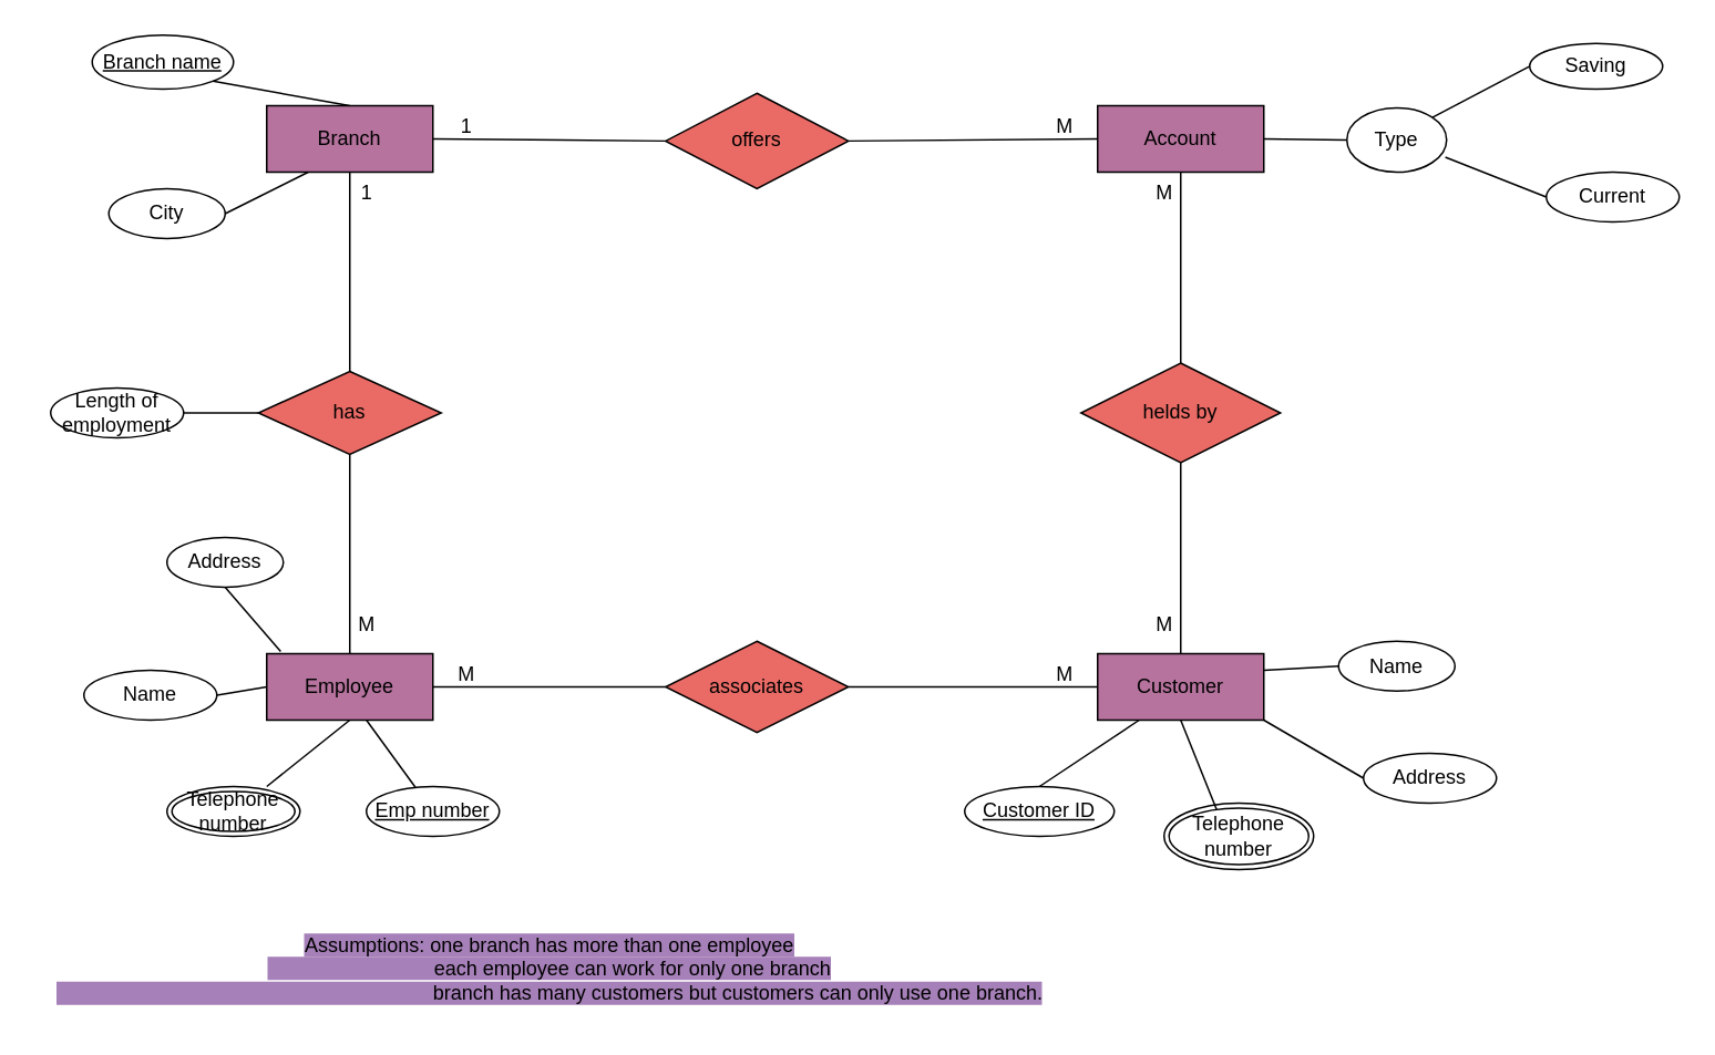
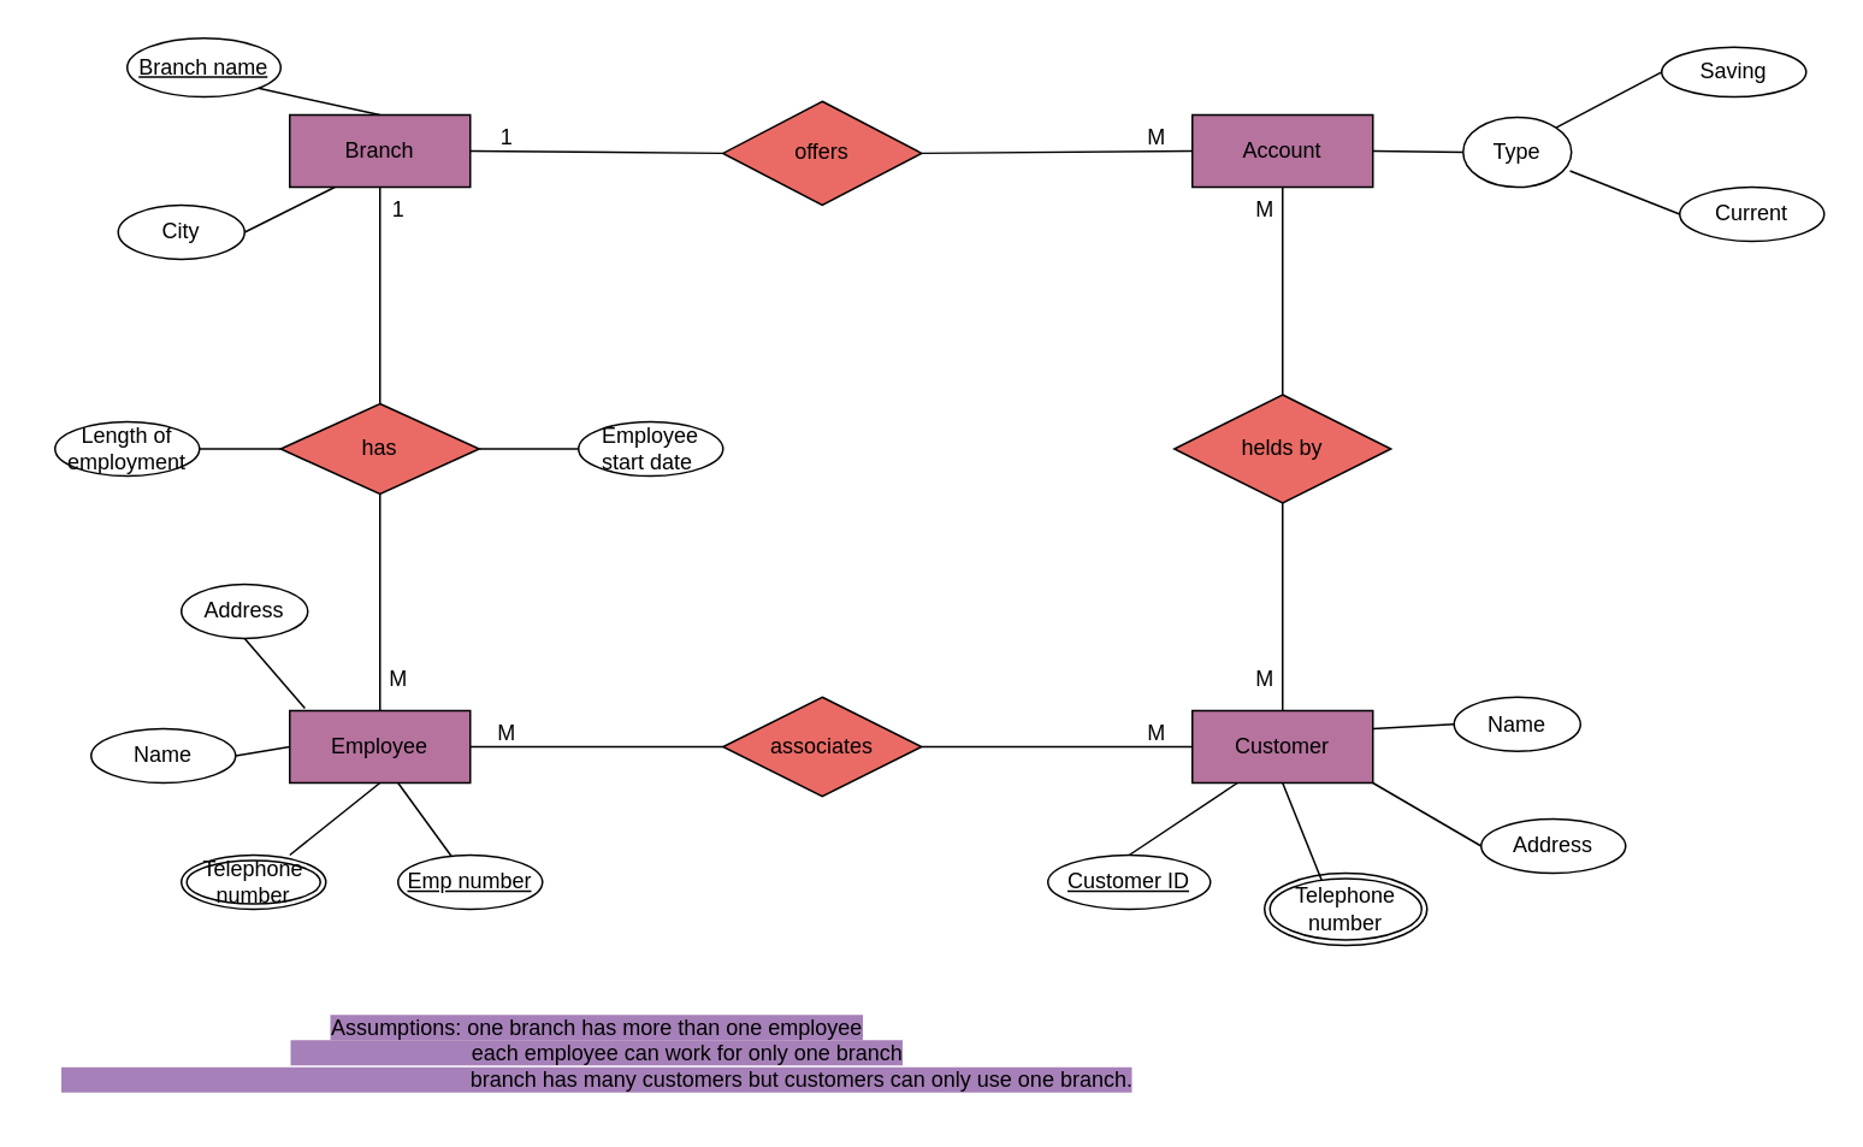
  <mxCell id="0" />
  <mxCell id="1" parent="0" />
  <mxCell id="2" value="Employee" style="whiteSpace=wrap;html=1;align=center;fillColor=#B5739D;" vertex="1" parent="1"><mxGeometry x="160" y="393" width="100" height="40" as="geometry" /></mxCell>
  <mxCell id="3" value="Account" style="whiteSpace=wrap;html=1;align=center;fillColor=#B5739D;" vertex="1" parent="1"><mxGeometry x="660" y="63" width="100" height="40" as="geometry" /></mxCell>
  <mxCell id="4" value="Customer" style="whiteSpace=wrap;html=1;align=center;fillColor=#B5739D;" vertex="1" parent="1"><mxGeometry x="660" y="393" width="100" height="40" as="geometry" /></mxCell>
  <mxCell id="5" value="Branch" style="whiteSpace=wrap;html=1;align=center;fillColor=#B5739D;" vertex="1" parent="1"><mxGeometry x="160" y="63" width="100" height="40" as="geometry" /></mxCell>
  <mxCell id="6" value="has" style="shape=rhombus;perimeter=rhombusPerimeter;whiteSpace=wrap;html=1;align=center;fillColor=#EA6B66;" vertex="1" parent="1"><mxGeometry x="155" y="223" width="110" height="50" as="geometry" /></mxCell>
  <mxCell id="7" value="associates" style="shape=rhombus;perimeter=rhombusPerimeter;whiteSpace=wrap;html=1;align=center;fillColor=#EA6B66;" vertex="1" parent="1"><mxGeometry x="400" y="385.5" width="110" height="55" as="geometry" /></mxCell>
  <mxCell id="8" value="helds by" style="shape=rhombus;perimeter=rhombusPerimeter;whiteSpace=wrap;html=1;align=center;fillColor=#EA6B66;" vertex="1" parent="1"><mxGeometry x="650" y="218" width="120" height="60" as="geometry" /></mxCell>
  <mxCell id="9" value="" style="endArrow=none;html=1;rounded=0;entryX=0.5;entryY=0;entryDx=0;entryDy=0;exitX=0.5;exitY=1;exitDx=0;exitDy=0;" edge="1" parent="1" source="3" target="8"><mxGeometry relative="1" as="geometry"><mxPoint x="370" y="293" as="sourcePoint" /><mxPoint x="530" y="293" as="targetPoint" /></mxGeometry></mxCell>
  <mxCell id="10" value="" style="endArrow=none;html=1;rounded=0;entryX=0.5;entryY=0;entryDx=0;entryDy=0;exitX=0.5;exitY=1;exitDx=0;exitDy=0;" edge="1" parent="1" source="8" target="4"><mxGeometry relative="1" as="geometry"><mxPoint x="370" y="293" as="sourcePoint" /><mxPoint x="530" y="293" as="targetPoint" /></mxGeometry></mxCell>
  <mxCell id="11" value="" style="endArrow=none;html=1;rounded=0;exitX=1;exitY=0.5;exitDx=0;exitDy=0;entryX=0;entryY=0.5;entryDx=0;entryDy=0;" edge="1" parent="1" source="2" target="7"><mxGeometry relative="1" as="geometry"><mxPoint x="370" y="293" as="sourcePoint" /><mxPoint x="530" y="293" as="targetPoint" /></mxGeometry></mxCell>
  <mxCell id="12" value="" style="endArrow=none;html=1;rounded=0;exitX=0.5;exitY=0;exitDx=0;exitDy=0;entryX=0.5;entryY=1;entryDx=0;entryDy=0;" edge="1" parent="1" source="6" target="5"><mxGeometry relative="1" as="geometry"><mxPoint x="370" y="293" as="sourcePoint" /><mxPoint x="530" y="293" as="targetPoint" /></mxGeometry></mxCell>
  <mxCell id="13" value="" style="endArrow=none;html=1;rounded=0;exitX=0.5;exitY=0;exitDx=0;exitDy=0;entryX=0.5;entryY=1;entryDx=0;entryDy=0;" edge="1" parent="1" source="2" target="6"><mxGeometry relative="1" as="geometry"><mxPoint x="370" y="293" as="sourcePoint" /><mxPoint x="530" y="293" as="targetPoint" /></mxGeometry></mxCell>
  <mxCell id="14" value="offers" style="shape=rhombus;perimeter=rhombusPerimeter;whiteSpace=wrap;html=1;align=center;fillColor=#EA6B66;" vertex="1" parent="1"><mxGeometry x="400" y="55.5" width="110" height="57.5" as="geometry" /></mxCell>
  <mxCell id="15" value="" style="endArrow=none;html=1;rounded=0;exitX=1;exitY=0.5;exitDx=0;exitDy=0;entryX=0;entryY=0.5;entryDx=0;entryDy=0;" edge="1" parent="1" source="5" target="14"><mxGeometry relative="1" as="geometry"><mxPoint x="370" y="293" as="sourcePoint" /><mxPoint x="530" y="293" as="targetPoint" /></mxGeometry></mxCell>
  <mxCell id="16" value="" style="endArrow=none;html=1;rounded=0;entryX=0;entryY=0.5;entryDx=0;entryDy=0;exitX=1;exitY=0.5;exitDx=0;exitDy=0;" edge="1" parent="1" source="14" target="3"><mxGeometry relative="1" as="geometry"><mxPoint x="370" y="293" as="sourcePoint" /><mxPoint x="530" y="293" as="targetPoint" /></mxGeometry></mxCell>
  <mxCell id="17" value="" style="endArrow=none;html=1;rounded=0;exitX=1;exitY=0.5;exitDx=0;exitDy=0;entryX=0;entryY=0.5;entryDx=0;entryDy=0;" edge="1" parent="1" source="7" target="4"><mxGeometry relative="1" as="geometry"><mxPoint x="370" y="293" as="sourcePoint" /><mxPoint x="530" y="293" as="targetPoint" /></mxGeometry></mxCell>
  <mxCell id="18" value="Customer ID" style="ellipse;whiteSpace=wrap;html=1;align=center;fontStyle=4;" vertex="1" parent="1"><mxGeometry x="580" y="473" width="90" height="30" as="geometry" /></mxCell>
  <mxCell id="19" value="Emp number" style="ellipse;whiteSpace=wrap;html=1;align=center;fontStyle=4;" vertex="1" parent="1"><mxGeometry x="220" y="473" width="80" height="30" as="geometry" /></mxCell>
- <mxCell id="20" value="Branch name" style="ellipse;whiteSpace=wrap;html=1;align=center;fontStyle=4;" vertex="1" parent="1"><mxGeometry x="55" y="20.5" width="85" height="32.5" as="geometry" /></mxCell>
+ <mxCell id="20" value="Branch name" style="ellipse;whiteSpace=wrap;html=1;align=center;fontStyle=4;" vertex="1" parent="1"><mxGeometry x="70" y="20.5" width="85" height="32.5" as="geometry" /></mxCell>
  <mxCell id="21" value="Length of employment" style="ellipse;whiteSpace=wrap;html=1;align=center;" vertex="1" parent="1"><mxGeometry y="233" width="80" height="30" as="geometry" x="30" /></mxCell>
  <mxCell id="22" value="Saving" style="ellipse;whiteSpace=wrap;html=1;align=center;" vertex="1" parent="1"><mxGeometry x="920" y="25.5" width="80" height="27.5" as="geometry" /></mxCell>
  <mxCell id="23" value="Type" style="ellipse;whiteSpace=wrap;html=1;align=center;" vertex="1" parent="1"><mxGeometry x="810" y="64.25" width="60" height="38.75" as="geometry" /></mxCell>
  <mxCell id="24" value="City" style="ellipse;whiteSpace=wrap;html=1;align=center;" vertex="1" parent="1"><mxGeometry x="65" y="113" width="70" height="30" as="geometry" /></mxCell>
  <mxCell id="25" value="Current" style="ellipse;whiteSpace=wrap;html=1;align=center;" vertex="1" parent="1"><mxGeometry x="930" y="103" width="80" height="30" as="geometry" /></mxCell>
  <mxCell id="26" value="Address" style="ellipse;whiteSpace=wrap;html=1;align=center;" vertex="1" parent="1"><mxGeometry x="100" y="323" width="70" height="30" as="geometry" /></mxCell>
  <mxCell id="27" value="Name" style="ellipse;whiteSpace=wrap;html=1;align=center;" vertex="1" parent="1"><mxGeometry x="50" y="403" width="80" height="30" as="geometry" /></mxCell>
  <mxCell id="28" value="Telephone number" style="ellipse;shape=doubleEllipse;margin=3;whiteSpace=wrap;html=1;align=center;" vertex="1" parent="1"><mxGeometry x="700" y="483" width="90" height="40" as="geometry" /></mxCell>
  <mxCell id="29" value="Telephone number" style="ellipse;shape=doubleEllipse;margin=3;whiteSpace=wrap;html=1;align=center;" vertex="1" parent="1"><mxGeometry x="100" y="473" width="80" height="30" as="geometry" /></mxCell>
+ <mxCell id="30" value="Employee start date&amp;nbsp;" style="ellipse;whiteSpace=wrap;html=1;align=center;" vertex="1" parent="1"><mxGeometry x="320" y="233" width="80" height="30" as="geometry" /></mxCell>
  <mxCell id="31" value="Name" style="ellipse;whiteSpace=wrap;html=1;align=center;" vertex="1" parent="1"><mxGeometry x="805" y="385.5" width="70" height="30" as="geometry" /></mxCell>
  <mxCell id="32" value="Address" style="ellipse;whiteSpace=wrap;html=1;align=center;" vertex="1" parent="1"><mxGeometry x="820" y="453" width="80" height="30" as="geometry" /></mxCell>
  <mxCell id="33" value="" style="endArrow=none;html=1;rounded=0;exitX=0.5;exitY=1;exitDx=0;exitDy=0;entryX=0.084;entryY=-0.035;entryDx=0;entryDy=0;entryPerimeter=0;" edge="1" parent="1" source="26" target="2"><mxGeometry relative="1" as="geometry"><mxPoint x="370" y="293" as="sourcePoint" /><mxPoint x="530" y="293" as="targetPoint" /></mxGeometry></mxCell>
+ <mxCell id="34" value="" style="endArrow=none;html=1;rounded=0;entryX=1;entryY=0.5;entryDx=0;entryDy=0;exitX=0;exitY=0.5;exitDx=0;exitDy=0;" edge="1" parent="1" source="30" target="6"><mxGeometry relative="1" as="geometry"><mxPoint x="370" y="293" as="sourcePoint" /><mxPoint x="530" y="293" as="targetPoint" /></mxGeometry></mxCell>
  <mxCell id="35" value="" style="endArrow=none;html=1;rounded=0;exitX=1;exitY=0.5;exitDx=0;exitDy=0;entryX=0;entryY=0.5;entryDx=0;entryDy=0;" edge="1" parent="1" source="21" target="6"><mxGeometry relative="1" as="geometry"><mxPoint x="370" y="293" as="sourcePoint" /><mxPoint x="160" y="253" as="targetPoint" /></mxGeometry></mxCell>
  <mxCell id="36" value="" style="endArrow=none;html=1;rounded=0;exitX=1;exitY=1;exitDx=0;exitDy=0;entryX=0.5;entryY=0;entryDx=0;entryDy=0;" edge="1" parent="1" source="20" target="5"><mxGeometry relative="1" as="geometry"><mxPoint x="370" y="293" as="sourcePoint" /><mxPoint x="530" y="293" as="targetPoint" /></mxGeometry></mxCell>
  <mxCell id="37" value="" style="endArrow=none;html=1;rounded=0;exitX=1;exitY=0.5;exitDx=0;exitDy=0;entryX=0.25;entryY=1;entryDx=0;entryDy=0;" edge="1" parent="1" source="24" target="5"><mxGeometry relative="1" as="geometry"><mxPoint x="370" y="293" as="sourcePoint" /><mxPoint x="530" y="293" as="targetPoint" /></mxGeometry></mxCell>
  <mxCell id="38" value="" style="endArrow=none;html=1;rounded=0;exitX=0;exitY=0.5;exitDx=0;exitDy=0;entryX=1;entryY=1;entryDx=0;entryDy=0;" edge="1" parent="1" source="32" target="4"><mxGeometry relative="1" as="geometry"><mxPoint x="370" y="293" as="sourcePoint" /><mxPoint x="770" y="433" as="targetPoint" /></mxGeometry></mxCell>
  <mxCell id="39" value="" style="endArrow=none;html=1;rounded=0;exitX=0.351;exitY=0.095;exitDx=0;exitDy=0;exitPerimeter=0;entryX=0.5;entryY=1;entryDx=0;entryDy=0;" edge="1" parent="1" source="28" target="4"><mxGeometry relative="1" as="geometry"><mxPoint x="370" y="293" as="sourcePoint" /><mxPoint x="530" y="293" as="targetPoint" /></mxGeometry></mxCell>
  <mxCell id="40" value="" style="endArrow=none;html=1;rounded=0;entryX=0.5;entryY=0;entryDx=0;entryDy=0;exitX=0.25;exitY=1;exitDx=0;exitDy=0;" edge="1" parent="1" source="4" target="18"><mxGeometry relative="1" as="geometry"><mxPoint x="370" y="293" as="sourcePoint" /><mxPoint x="530" y="293" as="targetPoint" /></mxGeometry></mxCell>
  <mxCell id="41" value="" style="endArrow=none;html=1;rounded=0;exitX=0.6;exitY=1;exitDx=0;exitDy=0;exitPerimeter=0;" edge="1" parent="1" source="2" target="19"><mxGeometry relative="1" as="geometry"><mxPoint x="370" y="293" as="sourcePoint" /><mxPoint x="530" y="293" as="targetPoint" /></mxGeometry></mxCell>
  <mxCell id="42" value="" style="endArrow=none;html=1;rounded=0;" edge="1" parent="1"><mxGeometry relative="1" as="geometry"><mxPoint x="210" y="433" as="sourcePoint" /><mxPoint x="160" y="473" as="targetPoint" /></mxGeometry></mxCell>
  <mxCell id="43" value="" style="endArrow=none;html=1;rounded=0;exitX=1;exitY=0.5;exitDx=0;exitDy=0;entryX=0;entryY=0.5;entryDx=0;entryDy=0;" edge="1" parent="1" source="27" target="2"><mxGeometry relative="1" as="geometry"><mxPoint x="370" y="293" as="sourcePoint" /><mxPoint x="530" y="293" as="targetPoint" /></mxGeometry></mxCell>
  <mxCell id="44" value="" style="endArrow=none;html=1;rounded=0;entryX=1;entryY=0;entryDx=0;entryDy=0;exitX=0;exitY=0.5;exitDx=0;exitDy=0;" edge="1" parent="1" source="22" target="23"><mxGeometry relative="1" as="geometry"><mxPoint x="370" y="293" as="sourcePoint" /><mxPoint x="530" y="293" as="targetPoint" /></mxGeometry></mxCell>
  <mxCell id="45" value="" style="endArrow=none;html=1;rounded=0;entryX=0.987;entryY=0.768;entryDx=0;entryDy=0;entryPerimeter=0;exitX=0;exitY=0.5;exitDx=0;exitDy=0;" edge="1" parent="1" source="25" target="23"><mxGeometry relative="1" as="geometry"><mxPoint x="370" y="293" as="sourcePoint" /><mxPoint x="530" y="293" as="targetPoint" /></mxGeometry></mxCell>
  <mxCell id="46" value="" style="endArrow=none;html=1;rounded=0;entryX=0;entryY=0.5;entryDx=0;entryDy=0;exitX=1;exitY=0.5;exitDx=0;exitDy=0;" edge="1" parent="1" source="3" target="23"><mxGeometry relative="1" as="geometry"><mxPoint x="370" y="293" as="sourcePoint" /><mxPoint x="530" y="293" as="targetPoint" /></mxGeometry></mxCell>
  <mxCell id="47" value="" style="endArrow=none;html=1;rounded=0;exitX=1;exitY=0.25;exitDx=0;exitDy=0;entryX=0;entryY=0.5;entryDx=0;entryDy=0;" edge="1" parent="1" source="4" target="31"><mxGeometry relative="1" as="geometry"><mxPoint x="370" y="293" as="sourcePoint" /><mxPoint x="530" y="293" as="targetPoint" /></mxGeometry></mxCell>
  <mxCell id="48" value="1" style="text;html=1;align=center;verticalAlign=middle;resizable=0;points=[];autosize=1;strokeColor=none;fillColor=none;" vertex="1" parent="1"><mxGeometry x="265" y="61" width="30" height="30" as="geometry" /></mxCell>
  <mxCell id="49" value="M" style="text;html=1;align=center;verticalAlign=middle;resizable=0;points=[];autosize=1;strokeColor=none;fillColor=none;" vertex="1" parent="1"><mxGeometry x="625" y="61" width="30" height="30" as="geometry" /></mxCell>
  <mxCell id="50" value="M" style="text;html=1;align=center;verticalAlign=middle;resizable=0;points=[];autosize=1;strokeColor=none;fillColor=none;" vertex="1" parent="1"><mxGeometry x="685" y="101" width="30" height="30" as="geometry" /></mxCell>
  <mxCell id="51" value="M" style="text;html=1;align=center;verticalAlign=middle;resizable=0;points=[];autosize=1;strokeColor=none;fillColor=none;" vertex="1" parent="1"><mxGeometry x="685" y="361" width="30" height="30" as="geometry" /></mxCell>
  <mxCell id="52" value="M" style="text;html=1;align=center;verticalAlign=middle;resizable=0;points=[];autosize=1;strokeColor=none;fillColor=none;" vertex="1" parent="1"><mxGeometry x="625" y="391" width="30" height="30" as="geometry" /></mxCell>
  <mxCell id="53" value="M" style="text;html=1;align=center;verticalAlign=middle;resizable=0;points=[];autosize=1;strokeColor=none;fillColor=none;" vertex="1" parent="1"><mxGeometry x="265" y="391" width="30" height="30" as="geometry" /></mxCell>
  <mxCell id="54" value="1" style="text;html=1;align=center;verticalAlign=middle;resizable=0;points=[];autosize=1;strokeColor=none;fillColor=none;" vertex="1" parent="1"><mxGeometry x="205" y="101" width="30" height="30" as="geometry" /></mxCell>
  <mxCell id="55" value="M" style="text;html=1;align=center;verticalAlign=middle;resizable=0;points=[];autosize=1;strokeColor=none;fillColor=none;" vertex="1" parent="1"><mxGeometry x="205" y="361" width="30" height="30" as="geometry" /></mxCell>
  <mxCell id="56" value="&lt;span style=&quot;background-color: rgb(166, 128, 184);&quot;&gt;Assumptions: one branch has more than one employee&lt;br&gt;&amp;nbsp; &amp;nbsp; &amp;nbsp; &amp;nbsp; &amp;nbsp; &amp;nbsp; &amp;nbsp; &amp;nbsp; &amp;nbsp; &amp;nbsp; &amp;nbsp; &amp;nbsp; &amp;nbsp; &amp;nbsp; &amp;nbsp; each employee can work for only one branch&lt;br&gt;&amp;nbsp; &amp;nbsp; &amp;nbsp; &amp;nbsp; &amp;nbsp; &amp;nbsp; &amp;nbsp; &amp;nbsp; &amp;nbsp; &amp;nbsp; &amp;nbsp; &amp;nbsp; &amp;nbsp; &amp;nbsp; &amp;nbsp; &amp;nbsp; &amp;nbsp; &amp;nbsp; &amp;nbsp; &amp;nbsp; &amp;nbsp; &amp;nbsp; &amp;nbsp; &amp;nbsp; &amp;nbsp; &amp;nbsp; &amp;nbsp; &amp;nbsp; &amp;nbsp; &amp;nbsp; &amp;nbsp; &amp;nbsp; &amp;nbsp; &amp;nbsp; branch has many customers but customers can only use one branch.&lt;/span&gt;" style="text;html=1;align=center;verticalAlign=middle;resizable=0;points=[];autosize=1;strokeColor=#FFFFFF;fillColor=none;shadow=0;" vertex="1" parent="1"><mxGeometry x="20" y="553" width="620" height="60" as="geometry" /></mxCell>
